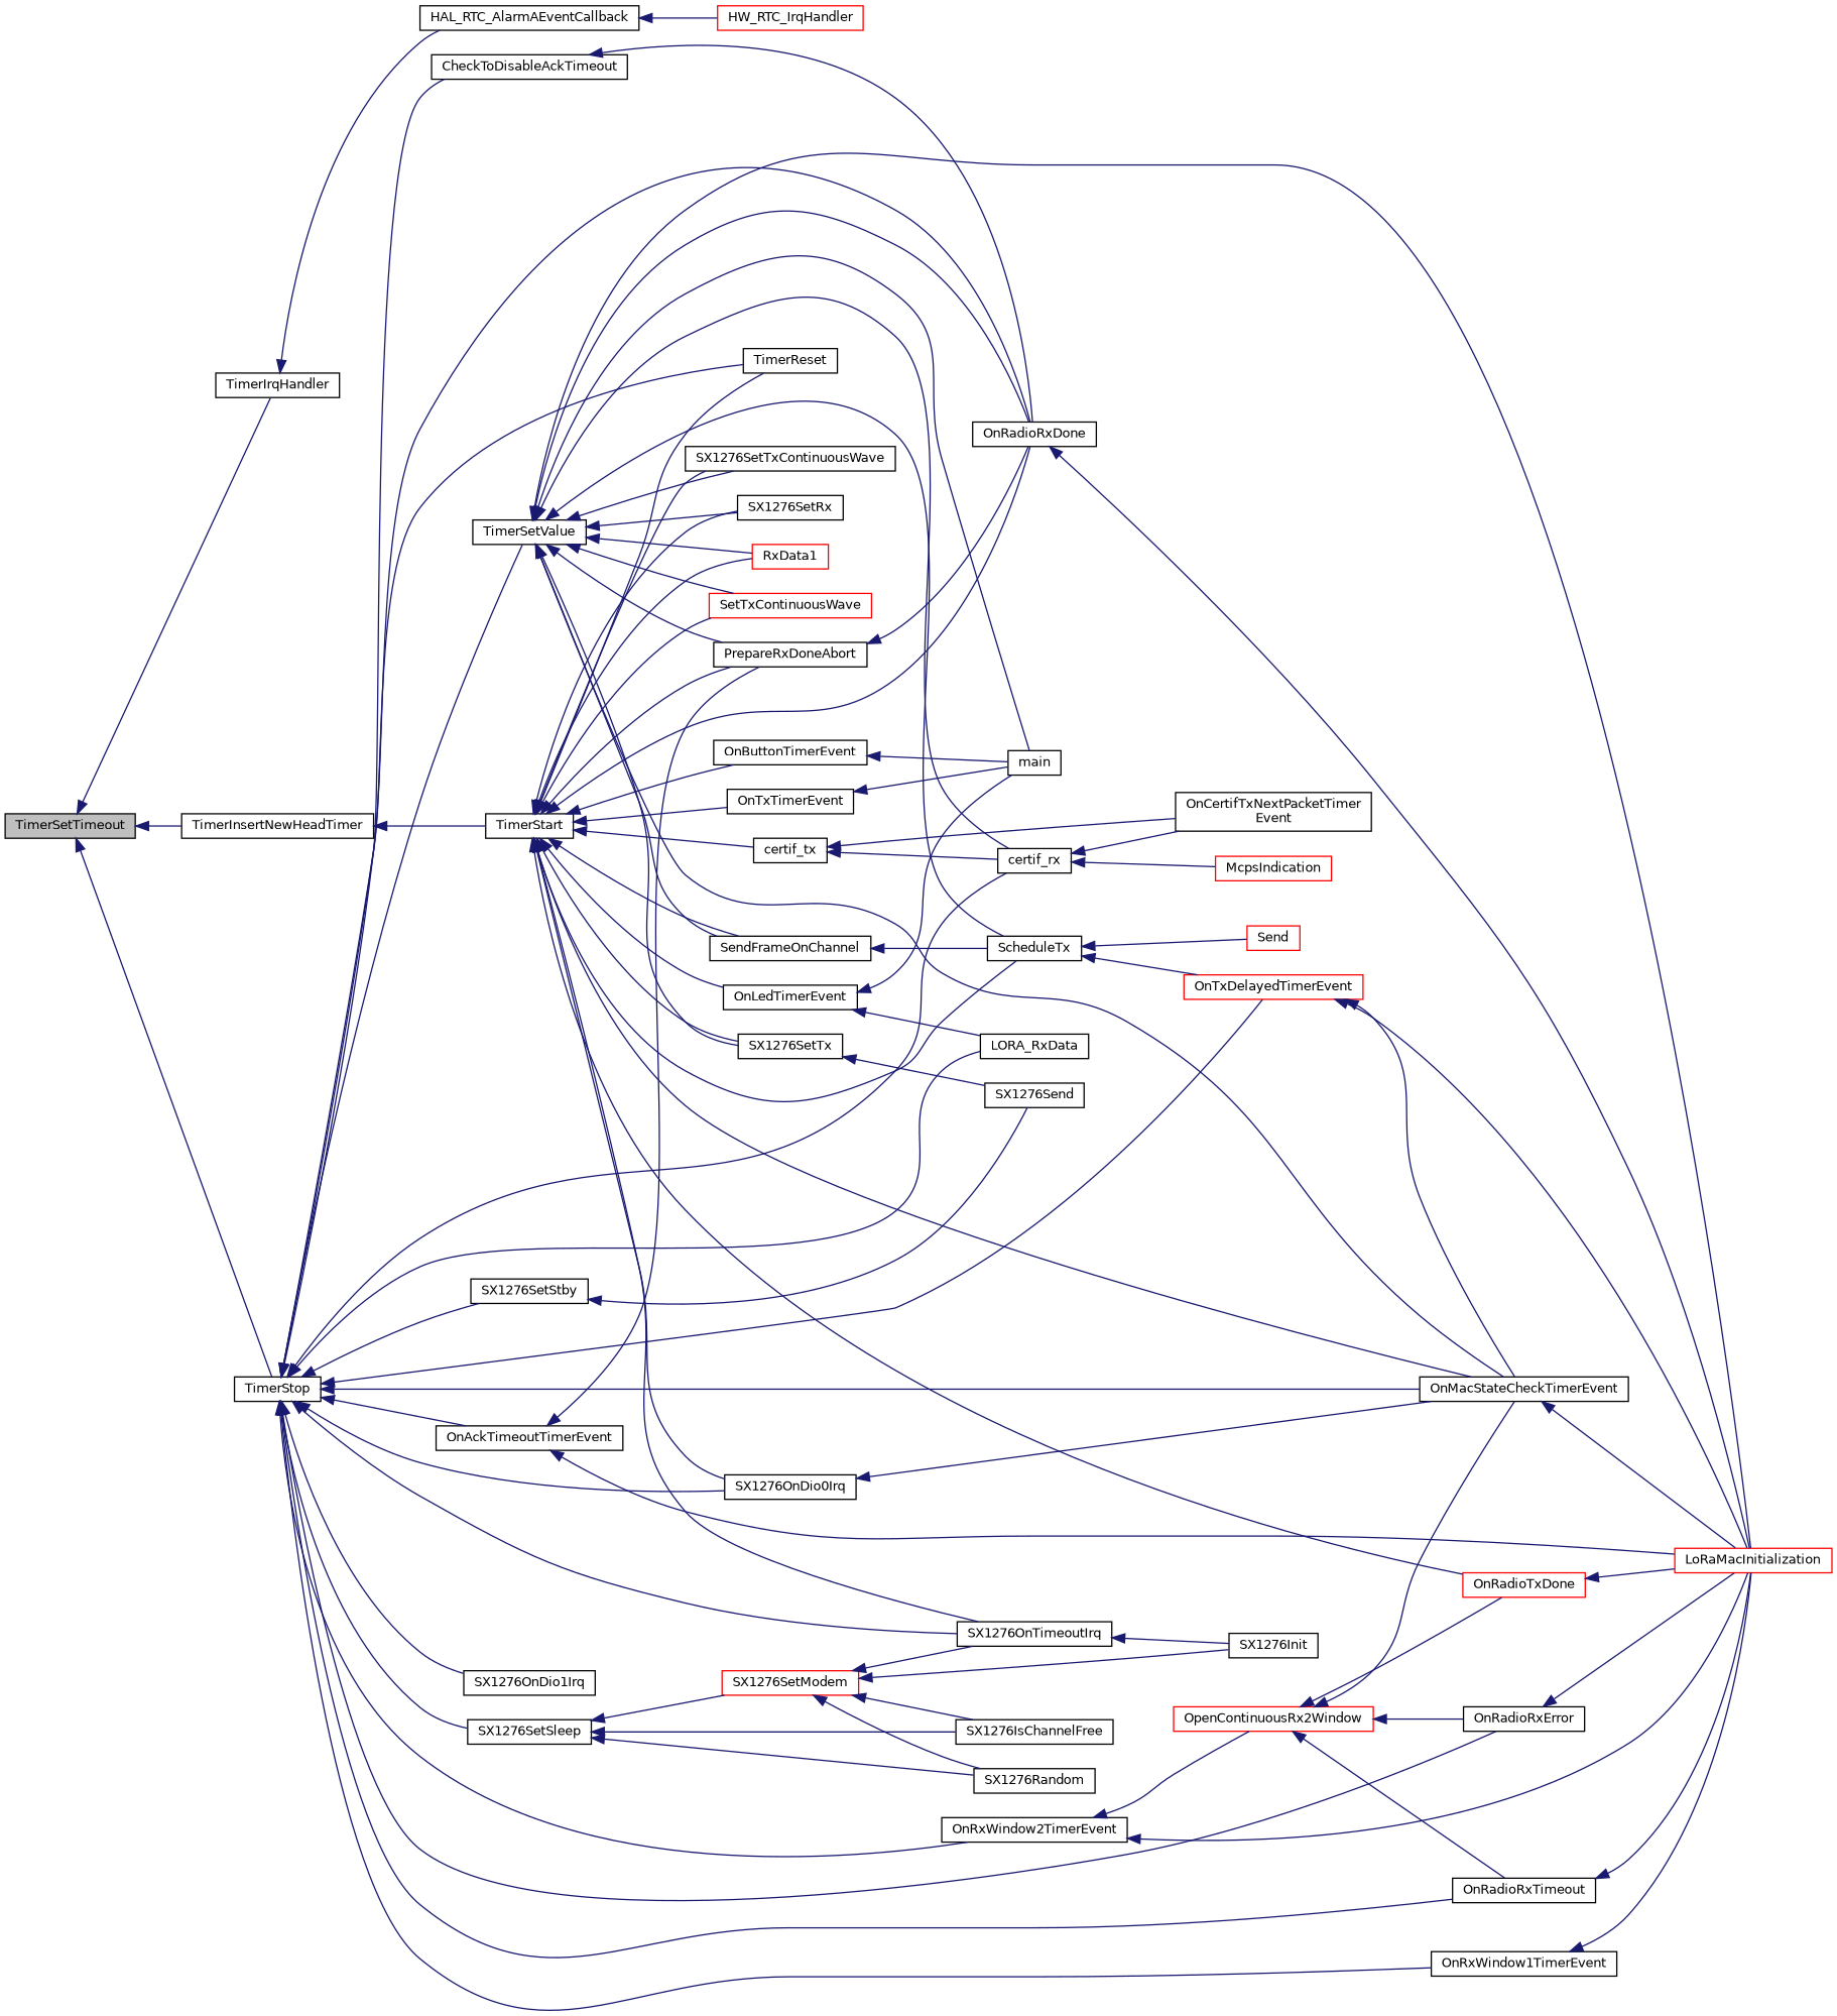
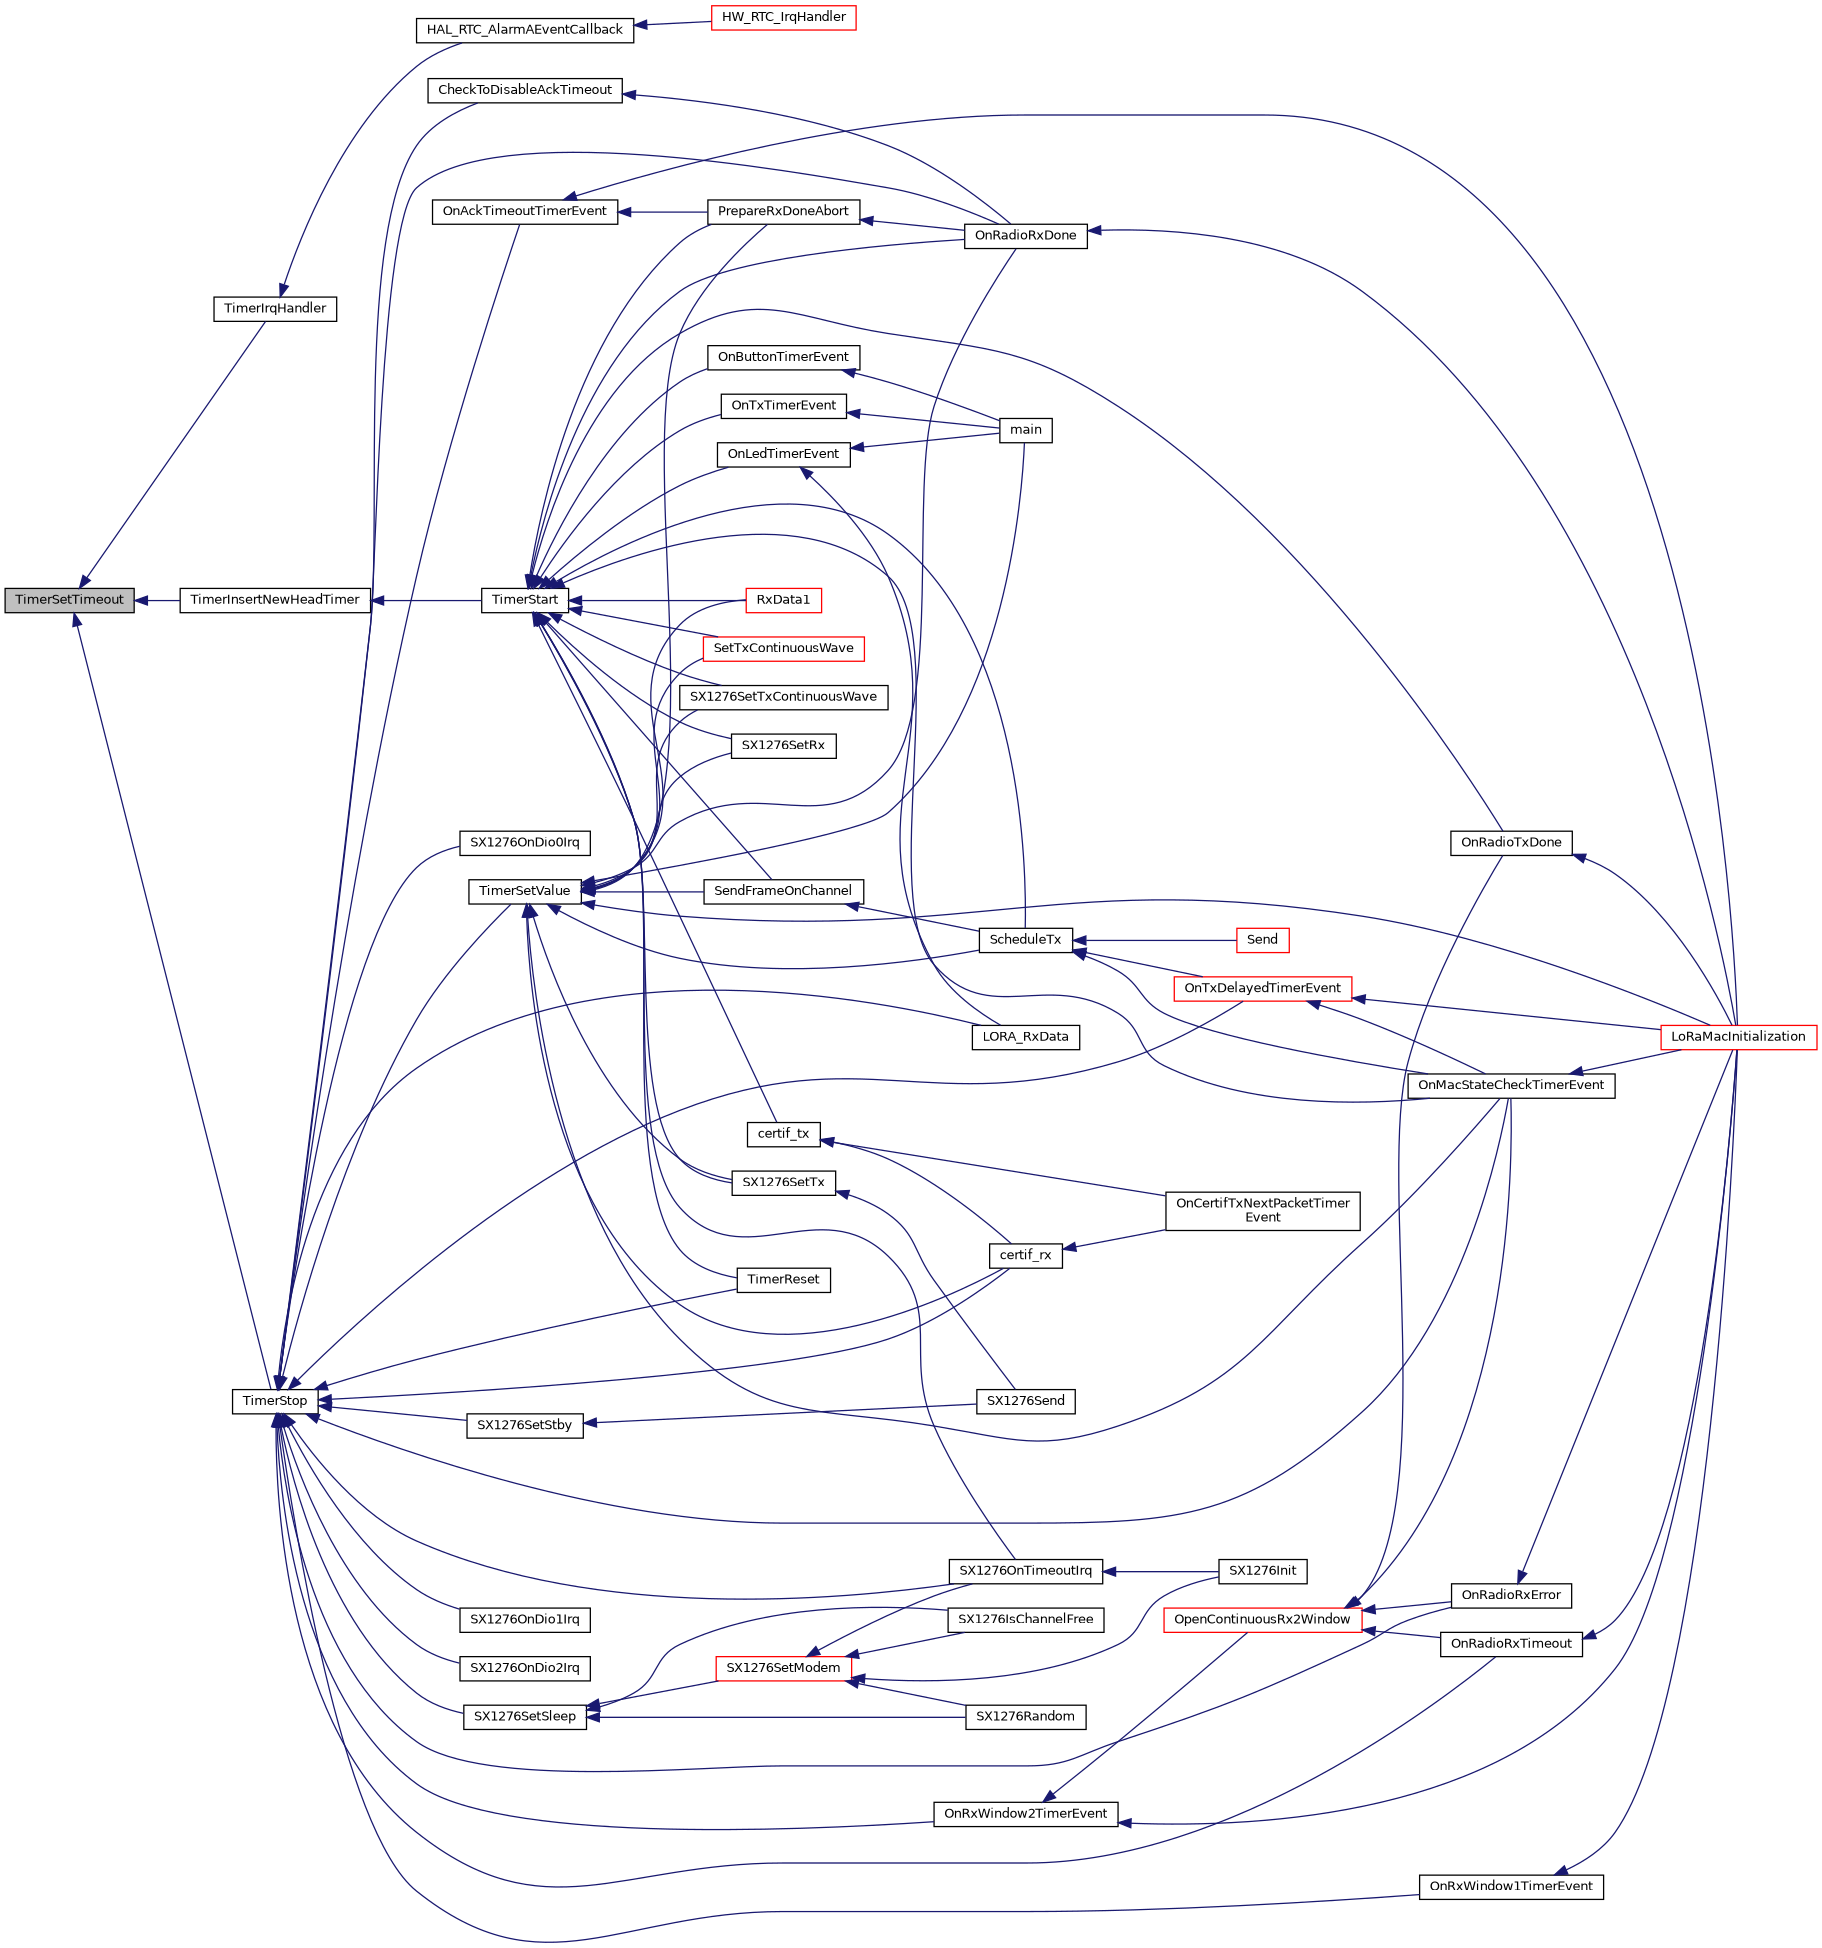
  digraph {
    rankdir=LR
    node [color=black fillcolor=white fontname=Helvetica fontsize=10 shape=record style=filled]
    edge [color=midnightblue dir=back fontname=Helvetica fontsize=10 labelfontname=Helvetica labelfontsize=10 style=solid]
    n1 [fillcolor=grey75 fontcolor=black height=0.2 label=TimerSetTimeout width=0.4]
    n2 [height=0.2 label=TimerInsertNewHeadTimer width=0.4]
    n3 [height=0.2 label=TimerIrqHandler width=0.4]
    n4 [height=0.2 label=TimerStop width=0.4]
    n5 [height=0.2 label=TimerStart width=0.4]
    n6 [height=0.2 label=HAL_RTC_AlarmAEventCallback width=0.4]
    n7 [height=0.2 label=SX1276OnTimeoutIrq width=0.4]
    n8 [height=0.2 label=SX1276OnDio0Irq width=0.4]
    n9 [height=0.2 label=OnRadioRxDone width=0.4]
    n10 [height=0.2 label=OnMacStateCheckTimerEvent width=0.4]
    n11 [height=0.2 label=TimerReset width=0.4]
    n12 [height=0.2 label=certif_rx width=0.4]
    n13 [color=red height=0.2 label=OnTxDelayedTimerEvent width=0.4]
    n14 [height=0.2 label=LORA_RxData width=0.4]
    n15 [height=0.2 label=SX1276SetSleep width=0.4]
    n16 [height=0.2 label=SX1276SetStby width=0.4]
    n17 [height=0.2 label=SX1276OnDio1Irq width=0.4]
+   n18 [height=0.2 label=SX1276OnDio2Irq width=0.4]
    n19 [height=0.2 label=OnRadioRxError width=0.4]
    n20 [height=0.2 label=OnRadioRxTimeout width=0.4]
    n21 [height=0.2 label=OnRxWindow1TimerEvent width=0.4]
    n22 [height=0.2 label=OnRxWindow2TimerEvent width=0.4]
    n23 [height=0.2 label=CheckToDisableAckTimeout width=0.4]
    n24 [height=0.2 label=OnAckTimeoutTimerEvent width=0.4]
    n25 [height=0.2 label=TimerSetValue width=0.4]
    n26 [height=0.2 label=SX1276SetRx width=0.4]
    n27 [height=0.2 label=SX1276SetTx width=0.4]
    n28 [height=0.2 label=SX1276SetTxContinuousWave width=0.4]
    n29 [height=0.2 label=certif_tx width=0.4]
-   n30 [color=red height=0.2 label=OnRadioTxDone width=0.4]
+   n30 [height=0.2 label=OnRadioTxDone width=0.4]
    n31 [height=0.2 label=PrepareRxDoneAbort width=0.4]
    n32 [height=0.2 label=ScheduleTx width=0.4]
    n33 [height=0.2 label=SendFrameOnChannel width=0.4]
    n34 [color=red height=0.2 label=SetTxContinuousWave width=0.4]
    n35 [color=red height=0.2 label=RxData1 width=0.4]
    n36 [height=0.2 label=OnButtonTimerEvent width=0.4]
    n37 [height=0.2 label=OnLedTimerEvent width=0.4]
    n38 [height=0.2 label=OnTxTimerEvent width=0.4]
    n39 [height=0.2 label=SX1276Send width=0.4]
    n40 [height=0.2 label=SX1276Init width=0.4]
    n41 [height=0.2 label="OnCertifTxNextPacketTimer\lEvent" width=0.4]
    n42 [color=red height=0.2 label=LoRaMacInitialization width=0.4]
    n43 [color=red height=0.2 label=Send width=0.4]
    n44 [height=0.2 label=main width=0.4]
-   n45 [color=red height=0.2 label=McpsIndication width=0.4]
    n46 [color=red height=0.2 label=HW_RTC_IrqHandler width=0.4]
    n47 [height=0.2 label=SX1276IsChannelFree width=0.4]
    n48 [height=0.2 label=SX1276Random width=0.4]
    n49 [color=red height=0.2 label=SX1276SetModem width=0.4]
    n50 [color=red height=0.2 label=OpenContinuousRx2Window width=0.4]
    n1 -> n2
    n1 -> n3
    n1 -> n4
    n2 -> n5
    n3 -> n6
    n4 -> n7
    n4 -> n8
    n4 -> n9
    n4 -> n10
    n4 -> n11
    n4 -> n12
    n4 -> n13
    n4 -> n14
    n4 -> n15
    n4 -> n16
    n4 -> n17
+   n4 -> n18
    n4 -> n19
    n4 -> n20
    n4 -> n21
    n4 -> n22
    n4 -> n23
    n4 -> n24
    n4 -> n25
    n5 -> n7
-   n5 -> n8
    n5 -> n9
    n5 -> n10
    n5 -> n11
    n5 -> n26
    n5 -> n27
    n5 -> n28
    n5 -> n29
    n5 -> n30
    n5 -> n31
    n5 -> n32
    n5 -> n33
    n5 -> n34
    n5 -> n35
    n5 -> n36
    n5 -> n37
    n5 -> n38
    n6 -> n46
    n7 -> n40
    n9 -> n42
    n10 -> n42
    n12 -> n41
-   n12 -> n45
    n13 -> n10
    n13 -> n42
    n15 -> n47
    n15 -> n48
    n15 -> n49
    n16 -> n39
    n19 -> n42
    n20 -> n42
    n21 -> n42
    n22 -> n42
    n22 -> n50
    n23 -> n9
    n24 -> n31
    n24 -> n42
    n25 -> n9
    n25 -> n10
    n25 -> n12
    n25 -> n26
    n25 -> n27
    n25 -> n28
    n25 -> n31
    n25 -> n32
    n25 -> n33
    n25 -> n34
    n25 -> n35
    n25 -> n42
    n25 -> n44
    n27 -> n39
    n29 -> n12
    n29 -> n41
    n30 -> n42
    n31 -> n9
-   n8 -> n10
+   n32 -> n10
    n32 -> n13
    n32 -> n43
    n33 -> n32
    n36 -> n44
    n37 -> n14
    n37 -> n44
    n38 -> n44
    n49 -> n7
    n49 -> n40
    n49 -> n47
    n49 -> n48
    n50 -> n10
    n50 -> n19
    n50 -> n20
    n50 -> n30
  }
